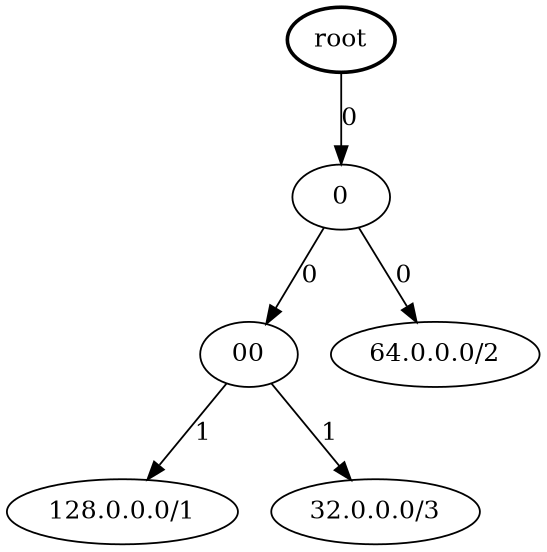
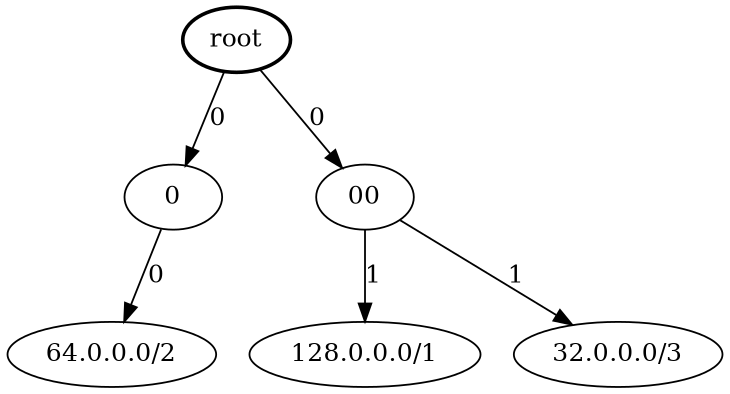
  digraph {
    edge [side=R]
    root [root=true style=bold]
    0
    00
    n4 [label="64.0.0.0/2"]
    n5 [label="128.0.0.0/1"]
    n6 [label="32.0.0.0/3"]
    root -> 0 [label=0 side=""]
-   0 -> 00 [label=0 side=""]
+   root -> 00 [label=0 side=""]
    0 -> n4 [label=0]
    00 -> n5 [label=1]
    00 -> n6 [label=1]
  }
